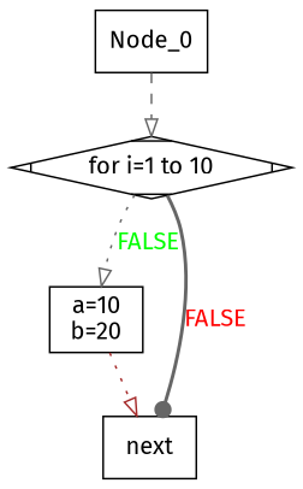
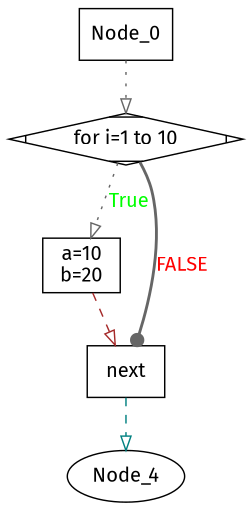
  digraph {
    fontname="Fira Sans"
    node [fontname="Fira Sans" shape=box]
    edge [arrowhead=onormal color=gray40 fontname="Fira Sans" style=dotted]
    n1 [label="for i=1 to 10" shape=Mdiamond]
    n2 [label="a=10\nb=20"]
    n3 [label=next]
+   Node_4 [shape=""]
    Node_0
-   n1 -> n2 [fontcolor=GREEN label=FALSE]
+   n1 -> n2 [fontcolor=GREEN label=True]
    n1 -> n3 [arrowhead=dot fontcolor=RED label=FALSE style=bold]
-   n2 -> n3 [color=brown]
-   Node_0 -> n1 [style=dashed]
+   n2 -> n3 [color=brown style=dashed]
+   n3 -> Node_4 [color=teal style=dashed]
+   Node_0 -> n1
  }
